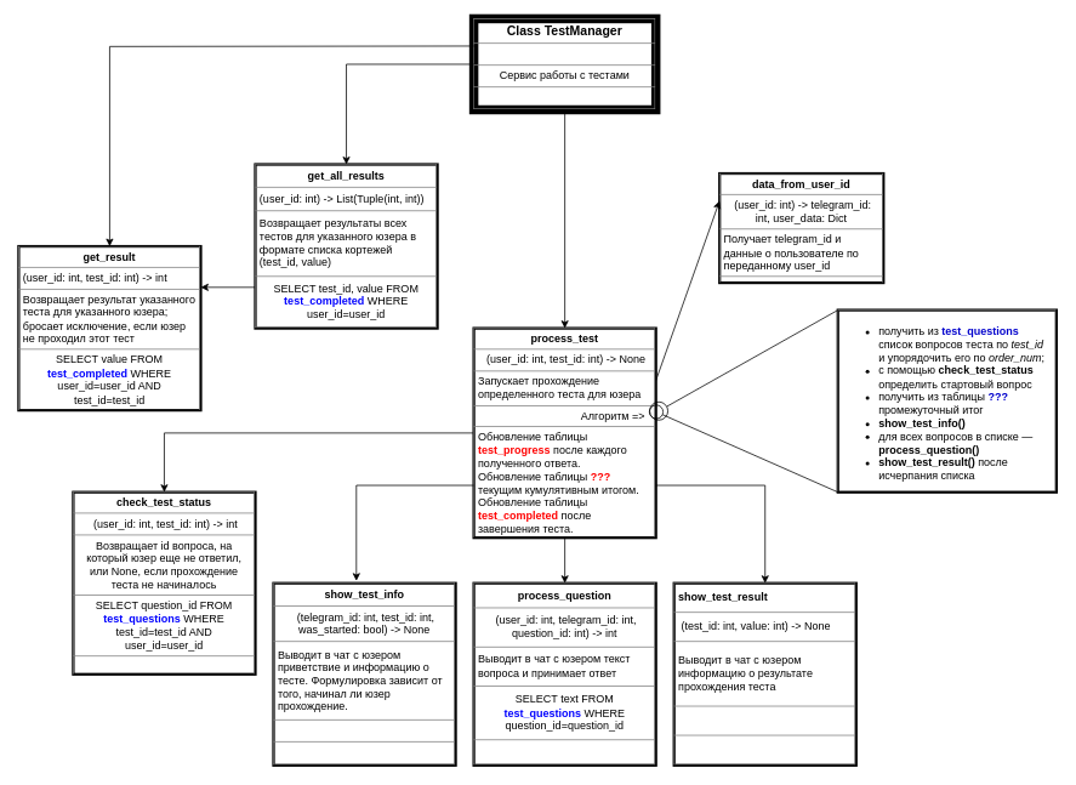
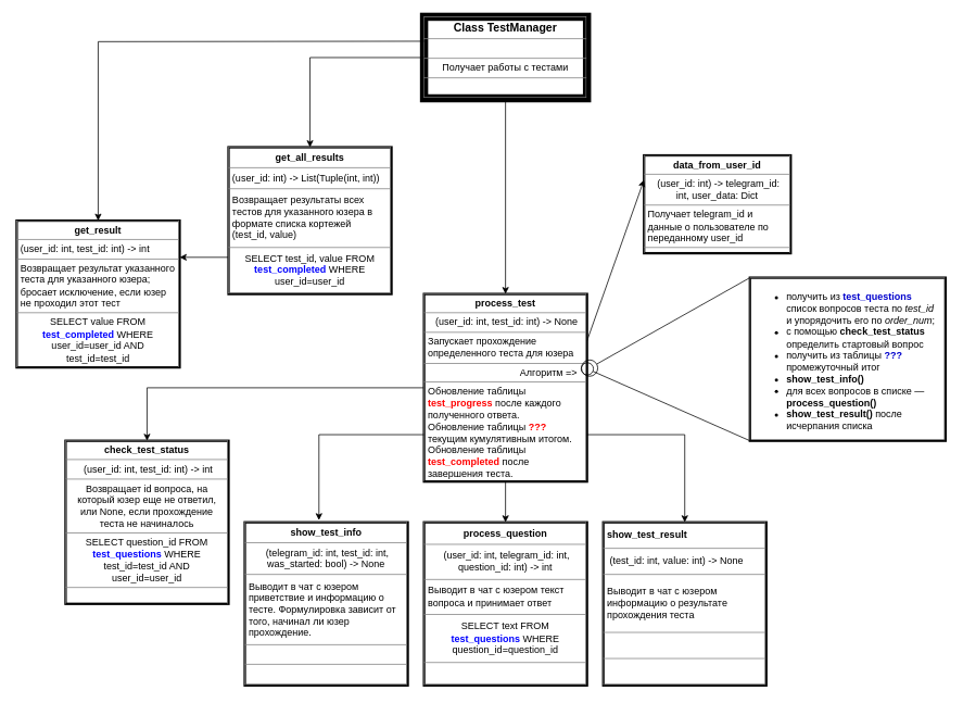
  <mxCell id="0" />
  <mxCell id="1" parent="0" />
  <mxCell id="2" value="&lt;table style=&quot;width:100%;height:100%;border-collapse:collapse;&quot; width=&quot;100%&quot; height=&quot;100%&quot; cellpadding=&quot;4&quot; border=&quot;1&quot;&gt;&lt;tbody&gt;&lt;tr&gt;&lt;th align=&quot;center&quot;&gt;&lt;b&gt;get_result&lt;/b&gt;&lt;/th&gt;&lt;/tr&gt;&lt;tr&gt;&lt;td&gt;(user_id: int, test_id: int) -&amp;gt; int&lt;br&gt;&lt;/td&gt;&lt;/tr&gt;&lt;tr align=&quot;left&quot;&gt;&lt;td&gt;&lt;span&gt;Возвращает результат указанного теста для указанного юзера; бросает исключение, если юзер не проходил этот тест&lt;/span&gt;&lt;/td&gt;&lt;/tr&gt;&lt;tr&gt;&lt;td align=&quot;center&quot;&gt;&lt;span lang=&quot;EN-US&quot;&gt;SELECT value FROM &lt;font color=&quot;#0000FF&quot;&gt;&lt;b&gt;test_completed&lt;/b&gt;&lt;/font&gt; WHERE user_id=user_id AND test_id=test_id&lt;/span&gt;&lt;/td&gt;&lt;/tr&gt;&lt;/tbody&gt;&lt;/table&gt;" style="text;html=1;whiteSpace=wrap;strokeColor=default;fillColor=none;overflow=fill;strokeWidth=3;" vertex="1" parent="1"><mxGeometry x="20" y="270" width="200" height="180" as="geometry" /></mxCell>
  <mxCell id="3" value="&lt;table style=&quot;width:100%;height:100%;border-collapse:collapse;&quot; width=&quot;100%&quot; height=&quot;100%&quot; cellpadding=&quot;4&quot; border=&quot;1&quot;&gt;&lt;tbody&gt;&lt;tr&gt;&lt;th align=&quot;center&quot;&gt;data_from_user_id&lt;/th&gt;&lt;/tr&gt;&lt;tr align=&quot;center&quot;&gt;&lt;td&gt;&amp;nbsp;(user_id: int) -&amp;gt; telegram_id: int, user_data: Dict&lt;br&gt;&lt;/td&gt;&lt;/tr&gt;&lt;tr&gt;&lt;td&gt;&lt;div align=&quot;left&quot;&gt;Получает telegram_id и данные о пользователе по переданному user_id&lt;/div&gt;&lt;/td&gt;&lt;/tr&gt;&lt;tr&gt;&lt;td align=&quot;center&quot;&gt;&lt;br&gt;&lt;/td&gt;&lt;/tr&gt;&lt;/tbody&gt;&lt;/table&gt;" style="text;html=1;whiteSpace=wrap;strokeColor=default;fillColor=none;overflow=fill;strokeWidth=3;" vertex="1" parent="1"><mxGeometry x="790" y="190" width="180" height="120" as="geometry" /></mxCell>
  <mxCell id="4" style="edgeStyle=none;rounded=0;orthogonalLoop=1;jettySize=auto;html=1;exitX=0;exitY=0.75;exitDx=0;exitDy=0;entryX=1;entryY=0.25;entryDx=0;entryDy=0;fontColor=#FF0000;" edge="1" parent="1" source="5" target="2"><mxGeometry relative="1" as="geometry" /></mxCell>
  <mxCell id="5" value="&lt;table style=&quot;width:100%;height:100%;border-collapse:collapse;&quot; width=&quot;100%&quot; height=&quot;100%&quot; cellpadding=&quot;4&quot; border=&quot;1&quot;&gt;&lt;tbody&gt;&lt;tr&gt;&lt;th align=&quot;center&quot;&gt;&lt;b&gt;get_all_results&lt;/b&gt;&lt;/th&gt;&lt;/tr&gt;&lt;tr&gt;&lt;td&gt;(user_id: int) -&amp;gt; List(Tuple(int, int))&lt;br&gt;&lt;/td&gt;&lt;/tr&gt;&lt;tr align=&quot;left&quot;&gt;&lt;td&gt;&lt;span&gt;Возвращает результаты всех тестов для указанного юзера в формате списка кортежей (test_id, value)&lt;br&gt;&lt;/span&gt;&lt;/td&gt;&lt;/tr&gt;&lt;tr&gt;&lt;td align=&quot;center&quot;&gt;&lt;span lang=&quot;EN-US&quot;&gt;SELECT test_id, value FROM &lt;font color=&quot;#0000FF&quot;&gt;&lt;b&gt;test_completed&lt;/b&gt;&lt;/font&gt; WHERE user_id=user_id&lt;/span&gt;&lt;/td&gt;&lt;/tr&gt;&lt;/tbody&gt;&lt;/table&gt;" style="text;html=1;whiteSpace=wrap;strokeColor=default;fillColor=none;overflow=fill;strokeWidth=3;" vertex="1" parent="1"><mxGeometry x="280" y="180" width="200" height="180" as="geometry" /></mxCell>
  <mxCell id="6" value="&lt;table style=&quot;width:100%;height:100%;border-collapse:collapse;&quot; width=&quot;100%&quot; height=&quot;100%&quot; cellpadding=&quot;4&quot; border=&quot;1&quot;&gt;&lt;tbody&gt;&lt;tr&gt;&lt;th align=&quot;center&quot;&gt;process_question&lt;/th&gt;&lt;/tr&gt;&lt;tr align=&quot;center&quot;&gt;&lt;td&gt;&amp;nbsp;(user_id: int, telegram_id: int, question_id: int) -&amp;gt; int&lt;br&gt;&lt;/td&gt;&lt;/tr&gt;&lt;tr align=&quot;left&quot;&gt;&lt;td&gt;Выводит в чат с юзером текст вопроса и принимает ответ&lt;br&gt;&lt;/td&gt;&lt;/tr&gt;&lt;tr&gt;&lt;td align=&quot;center&quot;&gt;&lt;span lang=&quot;EN-US&quot;&gt;SELECT text FROM &lt;font color=&quot;#0000FF&quot;&gt;&lt;b&gt;test_questions&lt;/b&gt;&lt;/font&gt; WHERE question_id=question_id&lt;br&gt;&lt;/span&gt;&lt;/td&gt;&lt;/tr&gt;&lt;tr&gt;&lt;td&gt;&lt;br&gt;&lt;/td&gt;&lt;/tr&gt;&lt;/tbody&gt;&lt;/table&gt;" style="text;html=1;whiteSpace=wrap;strokeColor=default;fillColor=none;overflow=fill;strokeWidth=3;" vertex="1" parent="1"><mxGeometry x="520" y="640" width="200" height="200" as="geometry" /></mxCell>
  <mxCell id="7" style="edgeStyle=orthogonalEdgeStyle;rounded=0;orthogonalLoop=1;jettySize=auto;html=1;exitX=0;exitY=0.5;exitDx=0;exitDy=0;entryX=0.5;entryY=0;entryDx=0;entryDy=0;fontColor=#FF0000;" edge="1" parent="1" source="10" target="11"><mxGeometry relative="1" as="geometry" /></mxCell>
  <mxCell id="8" style="edgeStyle=orthogonalEdgeStyle;rounded=0;orthogonalLoop=1;jettySize=auto;html=1;entryX=0.5;entryY=0;entryDx=0;entryDy=0;fontColor=#FF0000;" edge="1" parent="1" source="10" target="6"><mxGeometry relative="1" as="geometry" /></mxCell>
  <mxCell id="9" style="edgeStyle=none;rounded=0;orthogonalLoop=1;jettySize=auto;html=1;exitX=1;exitY=0.25;exitDx=0;exitDy=0;entryX=0;entryY=0.25;entryDx=0;entryDy=0;fontSize=14;fontColor=#FF0000;" edge="1" parent="1" source="10" target="3"><mxGeometry relative="1" as="geometry" /></mxCell>
  <mxCell id="10" value="&lt;table style=&quot;width:100%;height:100%;border-collapse:collapse;&quot; width=&quot;100%&quot; height=&quot;100%&quot; cellpadding=&quot;4&quot; border=&quot;1&quot;&gt;&lt;tbody&gt;&lt;tr&gt;&lt;th align=&quot;center&quot;&gt;process_test&lt;/th&gt;&lt;/tr&gt;&lt;tr align=&quot;center&quot;&gt;&lt;td&gt;&amp;nbsp;(user_id: int, test_id: int) -&amp;gt; None&lt;br&gt;&lt;/td&gt;&lt;/tr&gt;&lt;tr align=&quot;left&quot;&gt;&lt;td&gt;Запускает прохождение определенного теста для юзера&lt;br&gt;&lt;/td&gt;&lt;/tr&gt;&lt;tr align=&quot;right&quot;&gt;&lt;td&gt;&lt;span lang=&quot;EN-US&quot;&gt;Алгоритм =&amp;gt;&amp;nbsp;&amp;nbsp; &lt;br&gt;&lt;/span&gt;&lt;/td&gt;&lt;/tr&gt;&lt;tr&gt;&lt;td&gt;Обновление таблицы &lt;font color=&quot;#FF0000&quot;&gt;&lt;b&gt;test_progress&lt;/b&gt;&lt;/font&gt; после каждого полученного ответа.&lt;br&gt;Обновление таблицы &lt;b&gt;&lt;font color=&quot;#FF0000&quot;&gt;???&lt;/font&gt;&lt;/b&gt; текущим кумулятивным итогом.&lt;br&gt;Обновление таблицы &lt;font color=&quot;#FF0000&quot;&gt;&lt;b&gt;test_completed&lt;/b&gt;&lt;/font&gt; после завершения теста. &lt;/td&gt;&lt;/tr&gt;&lt;/tbody&gt;&lt;/table&gt;" style="text;html=1;whiteSpace=wrap;strokeColor=default;fillColor=none;overflow=fill;strokeWidth=3;" vertex="1" parent="1"><mxGeometry x="520" y="360" width="200" height="230" as="geometry" /></mxCell>
  <mxCell id="11" value="&lt;table style=&quot;width:100%;height:100%;border-collapse:collapse;&quot; width=&quot;100%&quot; height=&quot;100%&quot; cellpadding=&quot;4&quot; border=&quot;1&quot;&gt;&lt;tbody&gt;&lt;tr&gt;&lt;th align=&quot;center&quot;&gt;check_test_status&lt;/th&gt;&lt;/tr&gt;&lt;tr align=&quot;center&quot;&gt;&lt;td&gt;&amp;nbsp;(user_id: int, test_id: int) -&amp;gt; int&lt;br&gt;&lt;/td&gt;&lt;/tr&gt;&lt;tr&gt;&lt;td align=&quot;center&quot;&gt;Возвращает id вопроса, на который юзер еще не ответил, или None, если прохождение теста не начиналось&lt;br&gt;&lt;/td&gt;&lt;/tr&gt;&lt;tr&gt;&lt;td align=&quot;center&quot;&gt;&lt;span lang=&quot;EN-US&quot;&gt;SELECT question_id FROM &lt;font color=&quot;#0000FF&quot;&gt;&lt;b&gt;test_questions&lt;/b&gt;&lt;/font&gt; WHERE test_id=test_id AND user_id=user_id&lt;br&gt;&lt;/span&gt;&lt;/td&gt;&lt;/tr&gt;&lt;tr&gt;&lt;td&gt;&lt;br&gt;&lt;/td&gt;&lt;/tr&gt;&lt;/tbody&gt;&lt;/table&gt;" style="text;html=1;whiteSpace=wrap;strokeColor=default;fillColor=none;overflow=fill;strokeWidth=3;" vertex="1" parent="1"><mxGeometry x="80" y="540" width="200" height="200" as="geometry" /></mxCell>
  <mxCell id="12" style="edgeStyle=none;rounded=0;orthogonalLoop=1;jettySize=auto;html=1;exitX=0.5;exitY=1;exitDx=0;exitDy=0;fontColor=#FF0000;" edge="1" parent="1" source="13" target="10"><mxGeometry relative="1" as="geometry" /></mxCell>
- <mxCell id="13" value="&lt;table style=&quot;width:100%;height:100%;border-collapse:collapse;&quot; width=&quot;100%&quot; height=&quot;100%&quot; cellpadding=&quot;4&quot; border=&quot;1&quot;&gt;&lt;tbody&gt;&lt;tr&gt;&lt;th align=&quot;center&quot;&gt;&lt;font style=&quot;font-size: 14px;&quot;&gt;Class TestManager&lt;/font&gt;&lt;br&gt;&lt;/th&gt;&lt;/tr&gt;&lt;tr&gt;&lt;td&gt;&lt;br&gt;&lt;/td&gt;&lt;/tr&gt;&lt;tr align=&quot;center&quot;&gt;&lt;td&gt;&lt;span&gt;Сервис работы с тестами&lt;br&gt;&lt;/span&gt;&lt;/td&gt;&lt;/tr&gt;&lt;tr&gt;&lt;td align=&quot;center&quot;&gt;&lt;br&gt;&lt;/td&gt;&lt;/tr&gt;&lt;/tbody&gt;&lt;/table&gt;" style="text;html=1;whiteSpace=wrap;strokeColor=default;fillColor=none;overflow=fill;strokeWidth=10;" vertex="1" parent="1"><mxGeometry x="520" y="20" width="200" height="100" as="geometry" /></mxCell>
+ <mxCell id="13" value="&lt;table style=&quot;width:100%;height:100%;border-collapse:collapse;&quot; width=&quot;100%&quot; height=&quot;100%&quot; cellpadding=&quot;4&quot; border=&quot;1&quot;&gt;&lt;tbody&gt;&lt;tr&gt;&lt;th align=&quot;center&quot;&gt;&lt;font style=&quot;font-size: 14px;&quot;&gt;Class TestManager&lt;/font&gt;&lt;br&gt;&lt;/th&gt;&lt;/tr&gt;&lt;tr&gt;&lt;td&gt;&lt;br&gt;&lt;/td&gt;&lt;/tr&gt;&lt;tr align=&quot;center&quot;&gt;&lt;td&gt;&lt;span&gt;Получает работы с тестами&lt;br&gt;&lt;/span&gt;&lt;/td&gt;&lt;/tr&gt;&lt;tr&gt;&lt;td align=&quot;center&quot;&gt;&lt;br&gt;&lt;/td&gt;&lt;/tr&gt;&lt;/tbody&gt;&lt;/table&gt;" style="text;html=1;whiteSpace=wrap;strokeColor=default;fillColor=none;overflow=fill;strokeWidth=10;" vertex="1" parent="1"><mxGeometry x="520" y="20" width="200" height="100" as="geometry" /></mxCell>
  <mxCell id="14" value="&lt;table style=&quot;width:100%;height:100%;border-collapse:collapse;&quot; width=&quot;100%&quot; height=&quot;100%&quot; cellpadding=&quot;4&quot; border=&quot;1&quot;&gt;&lt;tbody&gt;&lt;tr&gt;&lt;th align=&quot;center&quot;&gt;show_test_info&lt;br&gt;&lt;/th&gt;&lt;/tr&gt;&lt;tr align=&quot;center&quot;&gt;&lt;td&gt;&amp;nbsp;(telegram_id: int, test_id: int, was_started: bool) -&amp;gt; None&lt;br&gt;&lt;/td&gt;&lt;/tr&gt;&lt;tr align=&quot;left&quot;&gt;&lt;td&gt;Выводит в чат с юзером приветствие и информацию о тесте. Формулировка зависит от того, начинал ли юзер прохождение.&lt;br&gt;&lt;/td&gt;&lt;/tr&gt;&lt;tr&gt;&lt;td align=&quot;center&quot;&gt;&lt;span lang=&quot;EN-US&quot;&gt;&lt;br&gt;&lt;/span&gt;&lt;/td&gt;&lt;/tr&gt;&lt;tr&gt;&lt;td&gt;&lt;br&gt;&lt;/td&gt;&lt;/tr&gt;&lt;/tbody&gt;&lt;/table&gt;" style="text;html=1;whiteSpace=wrap;strokeColor=default;fillColor=none;overflow=fill;strokeWidth=3;" vertex="1" parent="1"><mxGeometry x="300" y="640" width="200" height="200" as="geometry" /></mxCell>
  <mxCell id="15" style="edgeStyle=orthogonalEdgeStyle;rounded=0;orthogonalLoop=1;jettySize=auto;html=1;exitX=0;exitY=0.75;exitDx=0;exitDy=0;entryX=0.455;entryY=-0.013;entryDx=0;entryDy=0;fontColor=#FF0000;entryPerimeter=0;" edge="1" parent="1" source="10" target="14"><mxGeometry relative="1" as="geometry"><mxPoint x="530" y="500" as="sourcePoint" /><mxPoint x="190" y="550" as="targetPoint" /></mxGeometry></mxCell>
  <mxCell id="16" style="edgeStyle=orthogonalEdgeStyle;rounded=0;orthogonalLoop=1;jettySize=auto;html=1;entryX=0.5;entryY=0;entryDx=0;entryDy=0;fontColor=#FF0000;" edge="1" parent="1" source="13" target="5"><mxGeometry relative="1" as="geometry"><mxPoint x="489" y="82.6" as="sourcePoint" /><mxPoint x="360" y="180" as="targetPoint" /></mxGeometry></mxCell>
  <mxCell id="17" style="edgeStyle=orthogonalEdgeStyle;rounded=0;orthogonalLoop=1;jettySize=auto;html=1;entryX=0.5;entryY=0;entryDx=0;entryDy=0;fontColor=#FF0000;" edge="1" parent="1" target="2"><mxGeometry relative="1" as="geometry"><mxPoint x="520" y="49.998" as="sourcePoint" /><mxPoint x="380" y="159.95" as="targetPoint" /></mxGeometry></mxCell>
  <mxCell id="18" value="&lt;table style=&quot;width:100%;height:100%;border-collapse:collapse;&quot; width=&quot;100%&quot; height=&quot;100%&quot; cellpadding=&quot;4&quot; border=&quot;1&quot;&gt;&lt;tbody&gt;&lt;tr&gt;&lt;th&gt;show_test_result&lt;br&gt;&lt;/th&gt;&lt;/tr&gt;&lt;tr&gt;&lt;td&gt;&amp;nbsp;(test_id: int, value: int) -&amp;gt; None&lt;br&gt;&lt;/td&gt;&lt;/tr&gt;&lt;tr&gt;&lt;td&gt;Выводит в чат с юзером информацию о результате прохождения теста&lt;br&gt;&lt;/td&gt;&lt;/tr&gt;&lt;tr&gt;&lt;td&gt;&lt;span lang=&quot;EN-US&quot;&gt;&lt;br&gt;&lt;/span&gt;&lt;/td&gt;&lt;/tr&gt;&lt;tr&gt;&lt;td&gt;&lt;br&gt;&lt;/td&gt;&lt;/tr&gt;&lt;/tbody&gt;&lt;/table&gt;" style="text;html=1;whiteSpace=wrap;strokeColor=default;fillColor=none;overflow=fill;strokeWidth=3;align=left;" vertex="1" parent="1"><mxGeometry x="740" y="640" width="200" height="200" as="geometry" /></mxCell>
  <mxCell id="19" style="edgeStyle=orthogonalEdgeStyle;rounded=0;orthogonalLoop=1;jettySize=auto;html=1;exitX=1;exitY=0.75;exitDx=0;exitDy=0;entryX=0.5;entryY=0;entryDx=0;entryDy=0;fontColor=#FF0000;" edge="1" parent="1" source="10" target="18"><mxGeometry relative="1" as="geometry"><mxPoint x="969" y="530" as="sourcePoint" /><mxPoint x="840" y="627.4" as="targetPoint" /></mxGeometry></mxCell>
  <mxCell id="20" value="&lt;table style=&quot;width:100%;height:100%;border-collapse:collapse;&quot; width=&quot;100%&quot; height=&quot;100%&quot; cellpadding=&quot;4&quot; border=&quot;1&quot;&gt;&lt;tbody&gt;&lt;tr align=&quot;left&quot;&gt;&lt;td&gt;&lt;ul&gt;&lt;li&gt;получить из &lt;b&gt;&lt;font color=&quot;#0000CC&quot;&gt;test_questions&lt;/font&gt;&lt;/b&gt; список вопросов теста по &lt;i&gt;test_id&lt;/i&gt; и упорядочить его по &lt;i&gt;order_num&lt;/i&gt;;&lt;/li&gt;&lt;li&gt;c помощью &lt;b&gt;check_test_status&lt;/b&gt; определить стартовый вопрос&lt;/li&gt;&lt;li&gt;получить из таблицы &lt;font color=&quot;#0000CC&quot;&gt;&lt;b&gt;???&lt;/b&gt;&lt;/font&gt; промежуточный итог&lt;br&gt;&lt;/li&gt;&lt;li&gt;&lt;b&gt;show_test_info()&lt;/b&gt;&lt;/li&gt;&lt;li&gt;для всех вопросов в списке — &lt;b&gt;process_question()&lt;/b&gt;&lt;/li&gt;&lt;li&gt;&lt;b&gt;show_test_result()&lt;/b&gt; после исчерпания списка&lt;br&gt;&lt;/li&gt;&lt;/ul&gt;&lt;/td&gt;&lt;/tr&gt;&lt;tr&gt;&lt;td&gt;&lt;div align=&quot;left&quot;&gt;&lt;br&gt;&lt;/div&gt;&lt;div align=&quot;left&quot;&gt;&lt;br&gt;&lt;/div&gt;&lt;/td&gt;&lt;/tr&gt;&lt;/tbody&gt;&lt;/table&gt;" style="text;html=1;whiteSpace=wrap;strokeColor=default;fillColor=none;overflow=fill;strokeWidth=3;" vertex="1" parent="1"><mxGeometry x="920" y="340" width="240" height="200" as="geometry" /></mxCell>
  <mxCell id="21" value="" style="endArrow=none;html=1;rounded=0;fontSize=14;fontColor=#FF0000;entryX=0;entryY=0;entryDx=0;entryDy=0;exitX=1.016;exitY=0.395;exitDx=0;exitDy=0;startArrow=oval;startFill=0;endSize=19;startSize=20;exitPerimeter=0;" edge="1" parent="1" source="10" target="20"><mxGeometry width="50" height="50" relative="1" as="geometry"><mxPoint x="720" y="440" as="sourcePoint" /><mxPoint x="570" y="490" as="targetPoint" /></mxGeometry></mxCell>
  <mxCell id="22" value="" style="endArrow=none;html=1;rounded=0;fontSize=14;fontColor=#FF0000;entryX=0;entryY=1;entryDx=0;entryDy=0;startArrow=oval;startFill=0;startSize=15;exitX=1.002;exitY=0.399;exitDx=0;exitDy=0;exitPerimeter=0;" edge="1" parent="1" source="10" target="20"><mxGeometry width="50" height="50" relative="1" as="geometry"><mxPoint x="720" y="450" as="sourcePoint" /><mxPoint x="890" y="370" as="targetPoint" /></mxGeometry></mxCell>
